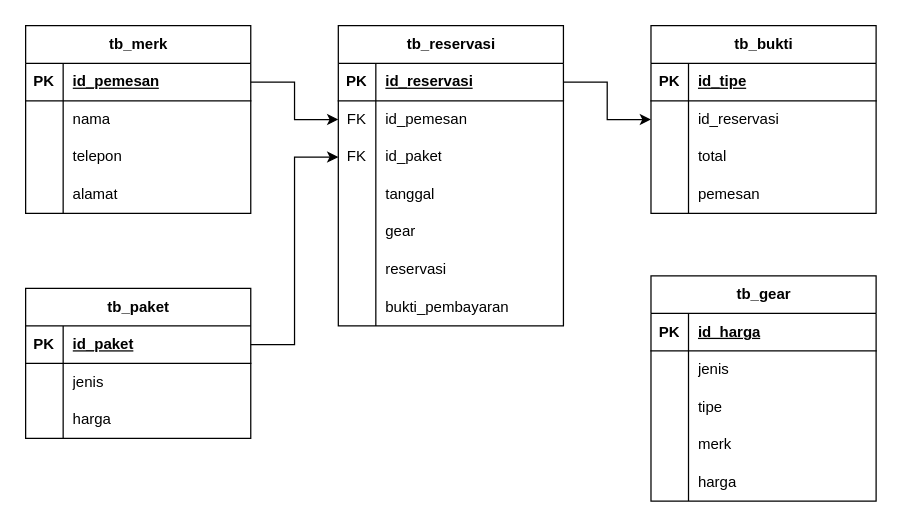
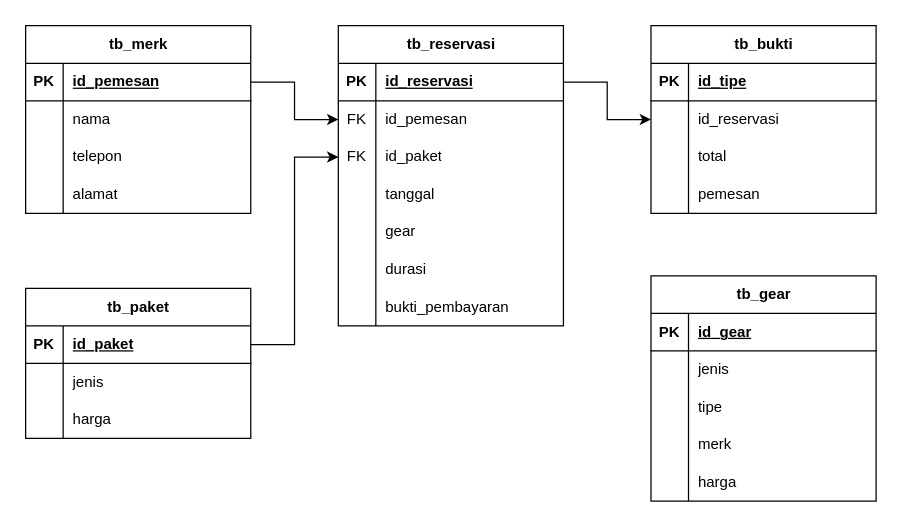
  <mxCell id="0" />
  <mxCell id="1" parent="0" />
  <mxCell id="2" value="tb_gear" style="shape=table;startSize=30;container=1;collapsible=1;childLayout=tableLayout;fixedRows=1;rowLines=0;fontStyle=1;align=center;resizeLast=1;html=1;" vertex="1" parent="1"><mxGeometry x="520" y="220" width="180" height="180" as="geometry" /></mxCell>
  <mxCell id="3" value="" style="shape=tableRow;horizontal=0;startSize=0;swimlaneHead=0;swimlaneBody=0;fillColor=none;collapsible=0;dropTarget=0;points=[[0,0.5],[1,0.5]];portConstraint=eastwest;top=0;left=0;right=0;bottom=1;" vertex="1" parent="2"><mxGeometry y="30" width="180" height="30" as="geometry" /></mxCell>
  <mxCell id="4" value="PK" style="shape=partialRectangle;connectable=0;fillColor=none;top=0;left=0;bottom=0;right=0;fontStyle=1;overflow=hidden;whiteSpace=wrap;html=1;" vertex="1" parent="3"><mxGeometry width="30" height="30" as="geometry"><mxRectangle width="30" height="30" as="alternateBounds" /></mxGeometry></mxCell>
- <mxCell id="5" value="id_harga" style="shape=partialRectangle;connectable=0;fillColor=none;top=0;left=0;bottom=0;right=0;align=left;spacingLeft=6;fontStyle=5;overflow=hidden;whiteSpace=wrap;html=1;" vertex="1" parent="3"><mxGeometry x="30" width="150" height="30" as="geometry"><mxRectangle width="150" height="30" as="alternateBounds" /></mxGeometry></mxCell>
+ <mxCell id="5" value="id_gear" style="shape=partialRectangle;connectable=0;fillColor=none;top=0;left=0;bottom=0;right=0;align=left;spacingLeft=6;fontStyle=5;overflow=hidden;whiteSpace=wrap;html=1;" vertex="1" parent="3"><mxGeometry x="30" width="150" height="30" as="geometry"><mxRectangle width="150" height="30" as="alternateBounds" /></mxGeometry></mxCell>
  <mxCell id="6" value="" style="shape=tableRow;horizontal=0;startSize=0;swimlaneHead=0;swimlaneBody=0;fillColor=none;collapsible=0;dropTarget=0;points=[[0,0.5],[1,0.5]];portConstraint=eastwest;top=0;left=0;right=0;bottom=0;" vertex="1" parent="2"><mxGeometry y="60" width="180" height="30" as="geometry" /></mxCell>
  <mxCell id="7" value="" style="shape=partialRectangle;connectable=0;fillColor=none;top=0;left=0;bottom=0;right=0;editable=1;overflow=hidden;whiteSpace=wrap;html=1;" vertex="1" parent="6"><mxGeometry width="30" height="30" as="geometry"><mxRectangle width="30" height="30" as="alternateBounds" /></mxGeometry></mxCell>
  <mxCell id="8" value="jenis" style="shape=partialRectangle;connectable=0;fillColor=none;top=0;left=0;bottom=0;right=0;align=left;spacingLeft=6;overflow=hidden;whiteSpace=wrap;html=1;" vertex="1" parent="6"><mxGeometry x="30" width="150" height="30" as="geometry"><mxRectangle width="150" height="30" as="alternateBounds" /></mxGeometry></mxCell>
  <mxCell id="9" value="" style="shape=tableRow;horizontal=0;startSize=0;swimlaneHead=0;swimlaneBody=0;fillColor=none;collapsible=0;dropTarget=0;points=[[0,0.5],[1,0.5]];portConstraint=eastwest;top=0;left=0;right=0;bottom=0;" vertex="1" parent="2"><mxGeometry y="90" width="180" height="30" as="geometry" /></mxCell>
  <mxCell id="10" value="" style="shape=partialRectangle;connectable=0;fillColor=none;top=0;left=0;bottom=0;right=0;editable=1;overflow=hidden;whiteSpace=wrap;html=1;" vertex="1" parent="9"><mxGeometry width="30" height="30" as="geometry"><mxRectangle width="30" height="30" as="alternateBounds" /></mxGeometry></mxCell>
  <mxCell id="11" value="tipe" style="shape=partialRectangle;connectable=0;fillColor=none;top=0;left=0;bottom=0;right=0;align=left;spacingLeft=6;overflow=hidden;whiteSpace=wrap;html=1;" vertex="1" parent="9"><mxGeometry x="30" width="150" height="30" as="geometry"><mxRectangle width="150" height="30" as="alternateBounds" /></mxGeometry></mxCell>
  <mxCell id="12" value="" style="shape=tableRow;horizontal=0;startSize=0;swimlaneHead=0;swimlaneBody=0;fillColor=none;collapsible=0;dropTarget=0;points=[[0,0.5],[1,0.5]];portConstraint=eastwest;top=0;left=0;right=0;bottom=0;" vertex="1" parent="2"><mxGeometry y="120" width="180" height="30" as="geometry" /></mxCell>
  <mxCell id="13" value="" style="shape=partialRectangle;connectable=0;fillColor=none;top=0;left=0;bottom=0;right=0;editable=1;overflow=hidden;whiteSpace=wrap;html=1;" vertex="1" parent="12"><mxGeometry width="30" height="30" as="geometry"><mxRectangle width="30" height="30" as="alternateBounds" /></mxGeometry></mxCell>
  <mxCell id="14" value="merk" style="shape=partialRectangle;connectable=0;fillColor=none;top=0;left=0;bottom=0;right=0;align=left;spacingLeft=6;overflow=hidden;whiteSpace=wrap;html=1;" vertex="1" parent="12"><mxGeometry x="30" width="150" height="30" as="geometry"><mxRectangle width="150" height="30" as="alternateBounds" /></mxGeometry></mxCell>
  <mxCell id="15" style="shape=tableRow;horizontal=0;startSize=0;swimlaneHead=0;swimlaneBody=0;fillColor=none;collapsible=0;dropTarget=0;points=[[0,0.5],[1,0.5]];portConstraint=eastwest;top=0;left=0;right=0;bottom=0;" vertex="1" parent="2"><mxGeometry y="150" width="180" height="30" as="geometry" /></mxCell>
  <mxCell id="16" style="shape=partialRectangle;connectable=0;fillColor=none;top=0;left=0;bottom=0;right=0;editable=1;overflow=hidden;whiteSpace=wrap;html=1;" vertex="1" parent="15"><mxGeometry width="30" height="30" as="geometry"><mxRectangle width="30" height="30" as="alternateBounds" /></mxGeometry></mxCell>
  <mxCell id="17" value="harga" style="shape=partialRectangle;connectable=0;fillColor=none;top=0;left=0;bottom=0;right=0;align=left;spacingLeft=6;overflow=hidden;whiteSpace=wrap;html=1;" vertex="1" parent="15"><mxGeometry x="30" width="150" height="30" as="geometry"><mxRectangle width="150" height="30" as="alternateBounds" /></mxGeometry></mxCell>
  <mxCell id="18" value="tb_reservasi" style="shape=table;startSize=30;container=1;collapsible=1;childLayout=tableLayout;fixedRows=1;rowLines=0;fontStyle=1;align=center;resizeLast=1;html=1;" vertex="1" parent="1"><mxGeometry x="270" y="20" width="180" height="240" as="geometry" /></mxCell>
  <mxCell id="19" value="" style="shape=tableRow;horizontal=0;startSize=0;swimlaneHead=0;swimlaneBody=0;fillColor=none;collapsible=0;dropTarget=0;points=[[0,0.5],[1,0.5]];portConstraint=eastwest;top=0;left=0;right=0;bottom=1;" vertex="1" parent="18"><mxGeometry y="30" width="180" height="30" as="geometry" /></mxCell>
  <mxCell id="20" value="PK" style="shape=partialRectangle;connectable=0;fillColor=none;top=0;left=0;bottom=0;right=0;fontStyle=1;overflow=hidden;whiteSpace=wrap;html=1;" vertex="1" parent="19"><mxGeometry width="30" height="30" as="geometry"><mxRectangle width="30" height="30" as="alternateBounds" /></mxGeometry></mxCell>
  <mxCell id="21" value="id_reservasi" style="shape=partialRectangle;connectable=0;fillColor=none;top=0;left=0;bottom=0;right=0;align=left;spacingLeft=6;fontStyle=5;overflow=hidden;whiteSpace=wrap;html=1;" vertex="1" parent="19"><mxGeometry x="30" width="150" height="30" as="geometry"><mxRectangle width="150" height="30" as="alternateBounds" /></mxGeometry></mxCell>
  <mxCell id="22" value="" style="shape=tableRow;horizontal=0;startSize=0;swimlaneHead=0;swimlaneBody=0;fillColor=none;collapsible=0;dropTarget=0;points=[[0,0.5],[1,0.5]];portConstraint=eastwest;top=0;left=0;right=0;bottom=0;" vertex="1" parent="18"><mxGeometry y="60" width="180" height="30" as="geometry" /></mxCell>
  <mxCell id="23" value="FK" style="shape=partialRectangle;connectable=0;fillColor=none;top=0;left=0;bottom=0;right=0;editable=1;overflow=hidden;whiteSpace=wrap;html=1;" vertex="1" parent="22"><mxGeometry width="30" height="30" as="geometry"><mxRectangle width="30" height="30" as="alternateBounds" /></mxGeometry></mxCell>
  <mxCell id="24" value="id_pemesan" style="shape=partialRectangle;connectable=0;fillColor=none;top=0;left=0;bottom=0;right=0;align=left;spacingLeft=6;overflow=hidden;whiteSpace=wrap;html=1;" vertex="1" parent="22"><mxGeometry x="30" width="150" height="30" as="geometry"><mxRectangle width="150" height="30" as="alternateBounds" /></mxGeometry></mxCell>
  <mxCell id="25" value="" style="shape=tableRow;horizontal=0;startSize=0;swimlaneHead=0;swimlaneBody=0;fillColor=none;collapsible=0;dropTarget=0;points=[[0,0.5],[1,0.5]];portConstraint=eastwest;top=0;left=0;right=0;bottom=0;" vertex="1" parent="18"><mxGeometry y="90" width="180" height="30" as="geometry" /></mxCell>
  <mxCell id="26" value="FK" style="shape=partialRectangle;connectable=0;fillColor=none;top=0;left=0;bottom=0;right=0;editable=1;overflow=hidden;whiteSpace=wrap;html=1;" vertex="1" parent="25"><mxGeometry width="30" height="30" as="geometry"><mxRectangle width="30" height="30" as="alternateBounds" /></mxGeometry></mxCell>
  <mxCell id="27" value="id_paket" style="shape=partialRectangle;connectable=0;fillColor=none;top=0;left=0;bottom=0;right=0;align=left;spacingLeft=6;overflow=hidden;whiteSpace=wrap;html=1;" vertex="1" parent="25"><mxGeometry x="30" width="150" height="30" as="geometry"><mxRectangle width="150" height="30" as="alternateBounds" /></mxGeometry></mxCell>
  <mxCell id="28" value="" style="shape=tableRow;horizontal=0;startSize=0;swimlaneHead=0;swimlaneBody=0;fillColor=none;collapsible=0;dropTarget=0;points=[[0,0.5],[1,0.5]];portConstraint=eastwest;top=0;left=0;right=0;bottom=0;" vertex="1" parent="18"><mxGeometry y="120" width="180" height="30" as="geometry" /></mxCell>
  <mxCell id="29" value="" style="shape=partialRectangle;connectable=0;fillColor=none;top=0;left=0;bottom=0;right=0;editable=1;overflow=hidden;whiteSpace=wrap;html=1;" vertex="1" parent="28"><mxGeometry width="30" height="30" as="geometry"><mxRectangle width="30" height="30" as="alternateBounds" /></mxGeometry></mxCell>
  <mxCell id="30" value="tanggal" style="shape=partialRectangle;connectable=0;fillColor=none;top=0;left=0;bottom=0;right=0;align=left;spacingLeft=6;overflow=hidden;whiteSpace=wrap;html=1;" vertex="1" parent="28"><mxGeometry x="30" width="150" height="30" as="geometry"><mxRectangle width="150" height="30" as="alternateBounds" /></mxGeometry></mxCell>
  <mxCell id="31" style="shape=tableRow;horizontal=0;startSize=0;swimlaneHead=0;swimlaneBody=0;fillColor=none;collapsible=0;dropTarget=0;points=[[0,0.5],[1,0.5]];portConstraint=eastwest;top=0;left=0;right=0;bottom=0;" vertex="1" parent="18"><mxGeometry y="150" width="180" height="30" as="geometry" /></mxCell>
  <mxCell id="32" style="shape=partialRectangle;connectable=0;fillColor=none;top=0;left=0;bottom=0;right=0;editable=1;overflow=hidden;whiteSpace=wrap;html=1;" vertex="1" parent="31"><mxGeometry width="30" height="30" as="geometry"><mxRectangle width="30" height="30" as="alternateBounds" /></mxGeometry></mxCell>
  <mxCell id="33" value="gear" style="shape=partialRectangle;connectable=0;fillColor=none;top=0;left=0;bottom=0;right=0;align=left;spacingLeft=6;overflow=hidden;whiteSpace=wrap;html=1;" vertex="1" parent="31"><mxGeometry x="30" width="150" height="30" as="geometry"><mxRectangle width="150" height="30" as="alternateBounds" /></mxGeometry></mxCell>
  <mxCell id="34" style="shape=tableRow;horizontal=0;startSize=0;swimlaneHead=0;swimlaneBody=0;fillColor=none;collapsible=0;dropTarget=0;points=[[0,0.5],[1,0.5]];portConstraint=eastwest;top=0;left=0;right=0;bottom=0;" vertex="1" parent="18"><mxGeometry y="180" width="180" height="30" as="geometry" /></mxCell>
  <mxCell id="35" style="shape=partialRectangle;connectable=0;fillColor=none;top=0;left=0;bottom=0;right=0;editable=1;overflow=hidden;whiteSpace=wrap;html=1;" vertex="1" parent="34"><mxGeometry width="30" height="30" as="geometry"><mxRectangle width="30" height="30" as="alternateBounds" /></mxGeometry></mxCell>
- <mxCell id="36" value="reservasi" style="shape=partialRectangle;connectable=0;fillColor=none;top=0;left=0;bottom=0;right=0;align=left;spacingLeft=6;overflow=hidden;whiteSpace=wrap;html=1;" vertex="1" parent="34"><mxGeometry x="30" width="150" height="30" as="geometry"><mxRectangle width="150" height="30" as="alternateBounds" /></mxGeometry></mxCell>
+ <mxCell id="36" value="durasi" style="shape=partialRectangle;connectable=0;fillColor=none;top=0;left=0;bottom=0;right=0;align=left;spacingLeft=6;overflow=hidden;whiteSpace=wrap;html=1;" vertex="1" parent="34"><mxGeometry x="30" width="150" height="30" as="geometry"><mxRectangle width="150" height="30" as="alternateBounds" /></mxGeometry></mxCell>
  <mxCell id="37" style="shape=tableRow;horizontal=0;startSize=0;swimlaneHead=0;swimlaneBody=0;fillColor=none;collapsible=0;dropTarget=0;points=[[0,0.5],[1,0.5]];portConstraint=eastwest;top=0;left=0;right=0;bottom=0;" vertex="1" parent="18"><mxGeometry y="210" width="180" height="30" as="geometry" /></mxCell>
  <mxCell id="38" style="shape=partialRectangle;connectable=0;fillColor=none;top=0;left=0;bottom=0;right=0;editable=1;overflow=hidden;whiteSpace=wrap;html=1;" vertex="1" parent="37"><mxGeometry width="30" height="30" as="geometry"><mxRectangle width="30" height="30" as="alternateBounds" /></mxGeometry></mxCell>
  <mxCell id="39" value="bukti_pembayaran" style="shape=partialRectangle;connectable=0;fillColor=none;top=0;left=0;bottom=0;right=0;align=left;spacingLeft=6;overflow=hidden;whiteSpace=wrap;html=1;" vertex="1" parent="37"><mxGeometry x="30" width="150" height="30" as="geometry"><mxRectangle width="150" height="30" as="alternateBounds" /></mxGeometry></mxCell>
  <mxCell id="40" value="tb_merk" style="shape=table;startSize=30;container=1;collapsible=1;childLayout=tableLayout;fixedRows=1;rowLines=0;fontStyle=1;align=center;resizeLast=1;html=1;" vertex="1" parent="1"><mxGeometry x="20" y="20" width="180" height="150" as="geometry" /></mxCell>
  <mxCell id="41" value="" style="shape=tableRow;horizontal=0;startSize=0;swimlaneHead=0;swimlaneBody=0;fillColor=none;collapsible=0;dropTarget=0;points=[[0,0.5],[1,0.5]];portConstraint=eastwest;top=0;left=0;right=0;bottom=1;" vertex="1" parent="40"><mxGeometry y="30" width="180" height="30" as="geometry" /></mxCell>
  <mxCell id="42" value="PK" style="shape=partialRectangle;connectable=0;fillColor=none;top=0;left=0;bottom=0;right=0;fontStyle=1;overflow=hidden;whiteSpace=wrap;html=1;" vertex="1" parent="41"><mxGeometry width="30" height="30" as="geometry"><mxRectangle width="30" height="30" as="alternateBounds" /></mxGeometry></mxCell>
  <mxCell id="43" value="id_pemesan" style="shape=partialRectangle;connectable=0;fillColor=none;top=0;left=0;bottom=0;right=0;align=left;spacingLeft=6;fontStyle=5;overflow=hidden;whiteSpace=wrap;html=1;" vertex="1" parent="41"><mxGeometry x="30" width="150" height="30" as="geometry"><mxRectangle width="150" height="30" as="alternateBounds" /></mxGeometry></mxCell>
  <mxCell id="44" value="" style="shape=tableRow;horizontal=0;startSize=0;swimlaneHead=0;swimlaneBody=0;fillColor=none;collapsible=0;dropTarget=0;points=[[0,0.5],[1,0.5]];portConstraint=eastwest;top=0;left=0;right=0;bottom=0;" vertex="1" parent="40"><mxGeometry y="60" width="180" height="30" as="geometry" /></mxCell>
  <mxCell id="45" value="" style="shape=partialRectangle;connectable=0;fillColor=none;top=0;left=0;bottom=0;right=0;editable=1;overflow=hidden;whiteSpace=wrap;html=1;" vertex="1" parent="44"><mxGeometry width="30" height="30" as="geometry"><mxRectangle width="30" height="30" as="alternateBounds" /></mxGeometry></mxCell>
  <mxCell id="46" value="nama" style="shape=partialRectangle;connectable=0;fillColor=none;top=0;left=0;bottom=0;right=0;align=left;spacingLeft=6;overflow=hidden;whiteSpace=wrap;html=1;" vertex="1" parent="44"><mxGeometry x="30" width="150" height="30" as="geometry"><mxRectangle width="150" height="30" as="alternateBounds" /></mxGeometry></mxCell>
  <mxCell id="47" value="" style="shape=tableRow;horizontal=0;startSize=0;swimlaneHead=0;swimlaneBody=0;fillColor=none;collapsible=0;dropTarget=0;points=[[0,0.5],[1,0.5]];portConstraint=eastwest;top=0;left=0;right=0;bottom=0;" vertex="1" parent="40"><mxGeometry y="90" width="180" height="30" as="geometry" /></mxCell>
  <mxCell id="48" value="" style="shape=partialRectangle;connectable=0;fillColor=none;top=0;left=0;bottom=0;right=0;editable=1;overflow=hidden;whiteSpace=wrap;html=1;" vertex="1" parent="47"><mxGeometry width="30" height="30" as="geometry"><mxRectangle width="30" height="30" as="alternateBounds" /></mxGeometry></mxCell>
  <mxCell id="49" value="telepon" style="shape=partialRectangle;connectable=0;fillColor=none;top=0;left=0;bottom=0;right=0;align=left;spacingLeft=6;overflow=hidden;whiteSpace=wrap;html=1;" vertex="1" parent="47"><mxGeometry x="30" width="150" height="30" as="geometry"><mxRectangle width="150" height="30" as="alternateBounds" /></mxGeometry></mxCell>
  <mxCell id="50" value="" style="shape=tableRow;horizontal=0;startSize=0;swimlaneHead=0;swimlaneBody=0;fillColor=none;collapsible=0;dropTarget=0;points=[[0,0.5],[1,0.5]];portConstraint=eastwest;top=0;left=0;right=0;bottom=0;" vertex="1" parent="40"><mxGeometry y="120" width="180" height="30" as="geometry" /></mxCell>
  <mxCell id="51" value="" style="shape=partialRectangle;connectable=0;fillColor=none;top=0;left=0;bottom=0;right=0;editable=1;overflow=hidden;whiteSpace=wrap;html=1;" vertex="1" parent="50"><mxGeometry width="30" height="30" as="geometry"><mxRectangle width="30" height="30" as="alternateBounds" /></mxGeometry></mxCell>
  <mxCell id="52" value="alamat" style="shape=partialRectangle;connectable=0;fillColor=none;top=0;left=0;bottom=0;right=0;align=left;spacingLeft=6;overflow=hidden;whiteSpace=wrap;html=1;" vertex="1" parent="50"><mxGeometry x="30" width="150" height="30" as="geometry"><mxRectangle width="150" height="30" as="alternateBounds" /></mxGeometry></mxCell>
  <mxCell id="53" value="tb_bukti" style="shape=table;startSize=30;container=1;collapsible=1;childLayout=tableLayout;fixedRows=1;rowLines=0;fontStyle=1;align=center;resizeLast=1;html=1;" vertex="1" parent="1"><mxGeometry x="520" y="20" width="180" height="150" as="geometry" /></mxCell>
  <mxCell id="54" value="" style="shape=tableRow;horizontal=0;startSize=0;swimlaneHead=0;swimlaneBody=0;fillColor=none;collapsible=0;dropTarget=0;points=[[0,0.5],[1,0.5]];portConstraint=eastwest;top=0;left=0;right=0;bottom=1;" vertex="1" parent="53"><mxGeometry y="30" width="180" height="30" as="geometry" /></mxCell>
  <mxCell id="55" value="PK" style="shape=partialRectangle;connectable=0;fillColor=none;top=0;left=0;bottom=0;right=0;fontStyle=1;overflow=hidden;whiteSpace=wrap;html=1;" vertex="1" parent="54"><mxGeometry width="30" height="30" as="geometry"><mxRectangle width="30" height="30" as="alternateBounds" /></mxGeometry></mxCell>
  <mxCell id="56" value="id_tipe" style="shape=partialRectangle;connectable=0;fillColor=none;top=0;left=0;bottom=0;right=0;align=left;spacingLeft=6;fontStyle=5;overflow=hidden;whiteSpace=wrap;html=1;" vertex="1" parent="54"><mxGeometry x="30" width="150" height="30" as="geometry"><mxRectangle width="150" height="30" as="alternateBounds" /></mxGeometry></mxCell>
  <mxCell id="57" value="" style="shape=tableRow;horizontal=0;startSize=0;swimlaneHead=0;swimlaneBody=0;fillColor=none;collapsible=0;dropTarget=0;points=[[0,0.5],[1,0.5]];portConstraint=eastwest;top=0;left=0;right=0;bottom=0;" vertex="1" parent="53"><mxGeometry y="60" width="180" height="30" as="geometry" /></mxCell>
  <mxCell id="58" value="" style="shape=partialRectangle;connectable=0;fillColor=none;top=0;left=0;bottom=0;right=0;editable=1;overflow=hidden;whiteSpace=wrap;html=1;" vertex="1" parent="57"><mxGeometry width="30" height="30" as="geometry"><mxRectangle width="30" height="30" as="alternateBounds" /></mxGeometry></mxCell>
  <mxCell id="59" value="id_reservasi" style="shape=partialRectangle;connectable=0;fillColor=none;top=0;left=0;bottom=0;right=0;align=left;spacingLeft=6;overflow=hidden;whiteSpace=wrap;html=1;" vertex="1" parent="57"><mxGeometry x="30" width="150" height="30" as="geometry"><mxRectangle width="150" height="30" as="alternateBounds" /></mxGeometry></mxCell>
  <mxCell id="60" value="" style="shape=tableRow;horizontal=0;startSize=0;swimlaneHead=0;swimlaneBody=0;fillColor=none;collapsible=0;dropTarget=0;points=[[0,0.5],[1,0.5]];portConstraint=eastwest;top=0;left=0;right=0;bottom=0;" vertex="1" parent="53"><mxGeometry y="90" width="180" height="30" as="geometry" /></mxCell>
  <mxCell id="61" value="" style="shape=partialRectangle;connectable=0;fillColor=none;top=0;left=0;bottom=0;right=0;editable=1;overflow=hidden;whiteSpace=wrap;html=1;" vertex="1" parent="60"><mxGeometry width="30" height="30" as="geometry"><mxRectangle width="30" height="30" as="alternateBounds" /></mxGeometry></mxCell>
  <mxCell id="62" value="total" style="shape=partialRectangle;connectable=0;fillColor=none;top=0;left=0;bottom=0;right=0;align=left;spacingLeft=6;overflow=hidden;whiteSpace=wrap;html=1;" vertex="1" parent="60"><mxGeometry x="30" width="150" height="30" as="geometry"><mxRectangle width="150" height="30" as="alternateBounds" /></mxGeometry></mxCell>
  <mxCell id="63" value="" style="shape=tableRow;horizontal=0;startSize=0;swimlaneHead=0;swimlaneBody=0;fillColor=none;collapsible=0;dropTarget=0;points=[[0,0.5],[1,0.5]];portConstraint=eastwest;top=0;left=0;right=0;bottom=0;" vertex="1" parent="53"><mxGeometry y="120" width="180" height="30" as="geometry" /></mxCell>
  <mxCell id="64" value="" style="shape=partialRectangle;connectable=0;fillColor=none;top=0;left=0;bottom=0;right=0;editable=1;overflow=hidden;whiteSpace=wrap;html=1;" vertex="1" parent="63"><mxGeometry width="30" height="30" as="geometry"><mxRectangle width="30" height="30" as="alternateBounds" /></mxGeometry></mxCell>
  <mxCell id="65" value="pemesan" style="shape=partialRectangle;connectable=0;fillColor=none;top=0;left=0;bottom=0;right=0;align=left;spacingLeft=6;overflow=hidden;whiteSpace=wrap;html=1;" vertex="1" parent="63"><mxGeometry x="30" width="150" height="30" as="geometry"><mxRectangle width="150" height="30" as="alternateBounds" /></mxGeometry></mxCell>
  <mxCell id="66" value="tb_paket" style="shape=table;startSize=30;container=1;collapsible=1;childLayout=tableLayout;fixedRows=1;rowLines=0;fontStyle=1;align=center;resizeLast=1;html=1;" vertex="1" parent="1"><mxGeometry x="20" y="230" width="180" height="120" as="geometry" /></mxCell>
  <mxCell id="67" value="" style="shape=tableRow;horizontal=0;startSize=0;swimlaneHead=0;swimlaneBody=0;fillColor=none;collapsible=0;dropTarget=0;points=[[0,0.5],[1,0.5]];portConstraint=eastwest;top=0;left=0;right=0;bottom=1;" vertex="1" parent="66"><mxGeometry y="30" width="180" height="30" as="geometry" /></mxCell>
  <mxCell id="68" value="PK" style="shape=partialRectangle;connectable=0;fillColor=none;top=0;left=0;bottom=0;right=0;fontStyle=1;overflow=hidden;whiteSpace=wrap;html=1;" vertex="1" parent="67"><mxGeometry width="30" height="30" as="geometry"><mxRectangle width="30" height="30" as="alternateBounds" /></mxGeometry></mxCell>
  <mxCell id="69" value="id_paket" style="shape=partialRectangle;connectable=0;fillColor=none;top=0;left=0;bottom=0;right=0;align=left;spacingLeft=6;fontStyle=5;overflow=hidden;whiteSpace=wrap;html=1;" vertex="1" parent="67"><mxGeometry x="30" width="150" height="30" as="geometry"><mxRectangle width="150" height="30" as="alternateBounds" /></mxGeometry></mxCell>
  <mxCell id="70" value="" style="shape=tableRow;horizontal=0;startSize=0;swimlaneHead=0;swimlaneBody=0;fillColor=none;collapsible=0;dropTarget=0;points=[[0,0.5],[1,0.5]];portConstraint=eastwest;top=0;left=0;right=0;bottom=0;" vertex="1" parent="66"><mxGeometry y="60" width="180" height="30" as="geometry" /></mxCell>
  <mxCell id="71" value="" style="shape=partialRectangle;connectable=0;fillColor=none;top=0;left=0;bottom=0;right=0;editable=1;overflow=hidden;whiteSpace=wrap;html=1;" vertex="1" parent="70"><mxGeometry width="30" height="30" as="geometry"><mxRectangle width="30" height="30" as="alternateBounds" /></mxGeometry></mxCell>
  <mxCell id="72" value="jenis" style="shape=partialRectangle;connectable=0;fillColor=none;top=0;left=0;bottom=0;right=0;align=left;spacingLeft=6;overflow=hidden;whiteSpace=wrap;html=1;" vertex="1" parent="70"><mxGeometry x="30" width="150" height="30" as="geometry"><mxRectangle width="150" height="30" as="alternateBounds" /></mxGeometry></mxCell>
  <mxCell id="73" value="" style="shape=tableRow;horizontal=0;startSize=0;swimlaneHead=0;swimlaneBody=0;fillColor=none;collapsible=0;dropTarget=0;points=[[0,0.5],[1,0.5]];portConstraint=eastwest;top=0;left=0;right=0;bottom=0;" vertex="1" parent="66"><mxGeometry y="90" width="180" height="30" as="geometry" /></mxCell>
  <mxCell id="74" value="" style="shape=partialRectangle;connectable=0;fillColor=none;top=0;left=0;bottom=0;right=0;editable=1;overflow=hidden;whiteSpace=wrap;html=1;" vertex="1" parent="73"><mxGeometry width="30" height="30" as="geometry"><mxRectangle width="30" height="30" as="alternateBounds" /></mxGeometry></mxCell>
  <mxCell id="75" value="harga" style="shape=partialRectangle;connectable=0;fillColor=none;top=0;left=0;bottom=0;right=0;align=left;spacingLeft=6;overflow=hidden;whiteSpace=wrap;html=1;" vertex="1" parent="73"><mxGeometry x="30" width="150" height="30" as="geometry"><mxRectangle width="150" height="30" as="alternateBounds" /></mxGeometry></mxCell>
  <mxCell id="76" style="edgeStyle=orthogonalEdgeStyle;rounded=0;orthogonalLoop=1;jettySize=auto;html=1;entryX=0;entryY=0.5;entryDx=0;entryDy=0;" edge="1" parent="1" source="41" target="22"><mxGeometry relative="1" as="geometry" /></mxCell>
  <mxCell id="77" style="edgeStyle=orthogonalEdgeStyle;rounded=0;orthogonalLoop=1;jettySize=auto;html=1;entryX=0;entryY=0.5;entryDx=0;entryDy=0;" edge="1" parent="1" source="67" target="25"><mxGeometry relative="1" as="geometry" /></mxCell>
  <mxCell id="78" style="edgeStyle=orthogonalEdgeStyle;rounded=0;orthogonalLoop=1;jettySize=auto;html=1;" edge="1" parent="1" source="19" target="57"><mxGeometry relative="1" as="geometry" /></mxCell>
